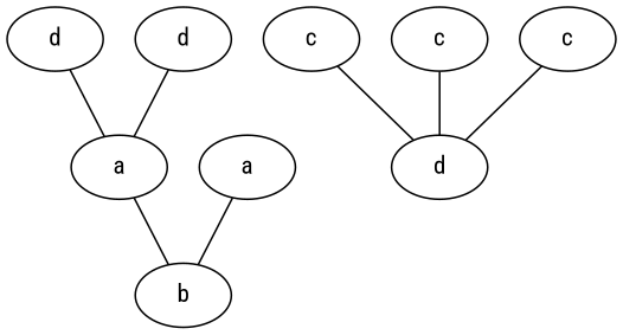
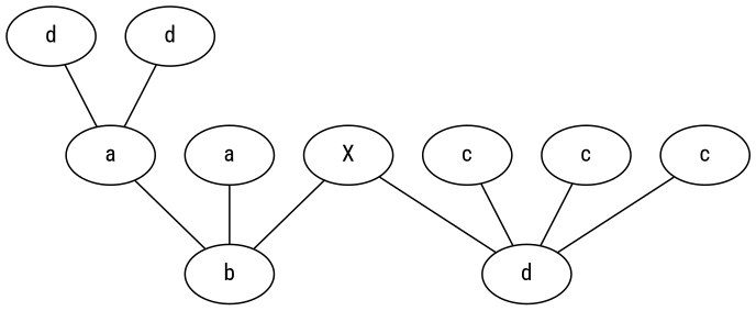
  graph {
    fontname="Roboto Condensed"
    node [fontname="Roboto Condensed"]
    edge [fontname="Roboto Condensed"]
    n1 [label=d]
    n2 [label=a]
    n3 [label=a]
    n4 [label=b]
    n5 [label=c]
    n6 [label=d]
    n7 [label=d]
    n8 [label=c]
    n9 [label=c]
+   n10 [label=X]
    n1 -- n2
    n2 -- n4
    n3 -- n4
    n5 -- n6
    n7 -- n2
    n8 -- n6
    n9 -- n6
+   n10 -- n4
+   n10 -- n6
  }
